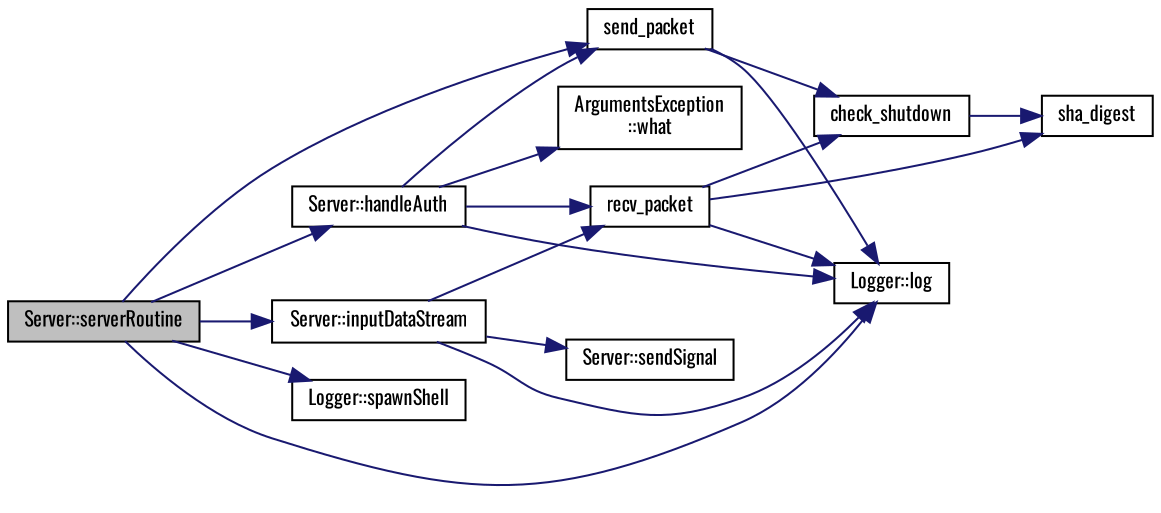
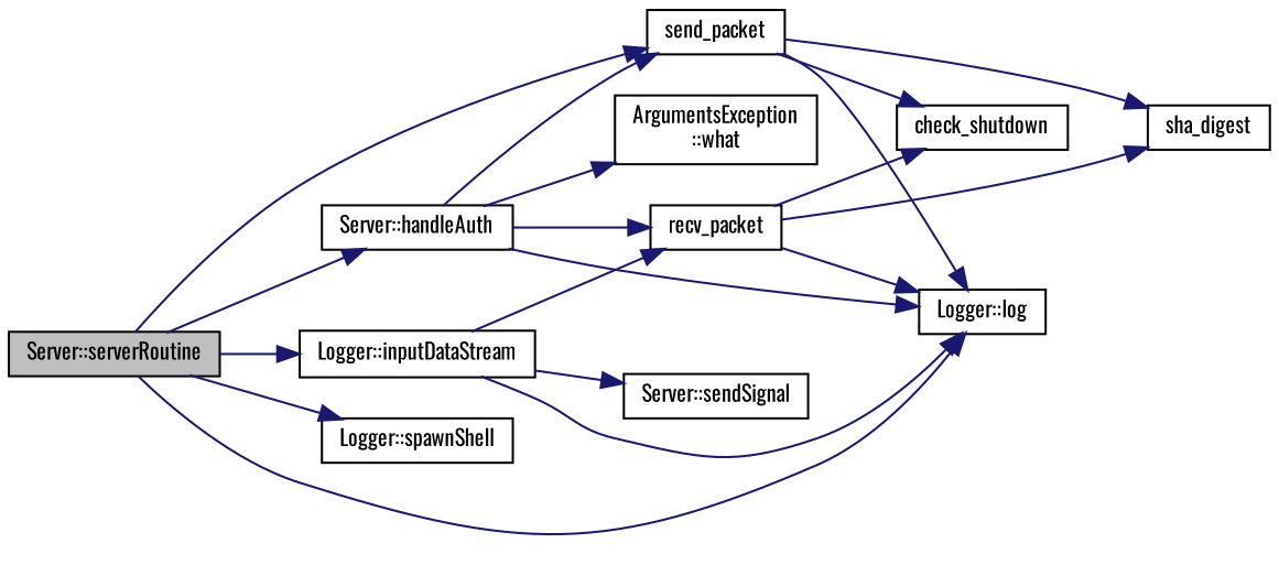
  digraph {
    fontname=Oswald
    rankdir=LR
    node [color=black fillcolor=white fontname=Oswald fontsize=10 shape=record style=filled]
    edge [color=midnightblue fontname=Oswald fontsize=10 labelfontname=Helvetica labelfontsize=10 style=solid]
    n1 [fillcolor=grey75 fontcolor=black height=0.2 label="Server::serverRoutine" width=0.4]
    n2 [height=0.2 label="Server::handleAuth" width=0.4]
    n3 [height=0.2 label="Logger::log" width=0.4]
    n4 [height=0.2 label=send_packet width=0.4]
    n5 [height=0.2 label="Logger::spawnShell" width=0.4]
-   n6 [height=0.2 label="Server::inputDataStream" width=0.4]
+   n6 [height=0.2 label="Logger::inputDataStream" width=0.4]
    n7 [height=0.2 label="ArgumentsException\l::what" width=0.4]
    n8 [height=0.2 label=recv_packet width=0.4]
    n9 [height=0.2 label=check_shutdown width=0.4]
    n10 [height=0.2 label=sha_digest width=0.4]
    n11 [height=0.2 label="Server::sendSignal" width=0.4]
    n1 -> n2
    n1 -> n3
    n1 -> n4
    n1 -> n5
    n1 -> n6
    n2 -> n3
    n2 -> n4
    n2 -> n7
    n2 -> n8
    n4 -> n3
    n4 -> n9
-   n9 -> n10
+   n4 -> n10
    n6 -> n3
    n6 -> n8
    n6 -> n11
    n8 -> n3
    n8 -> n9
    n8 -> n10
  }
